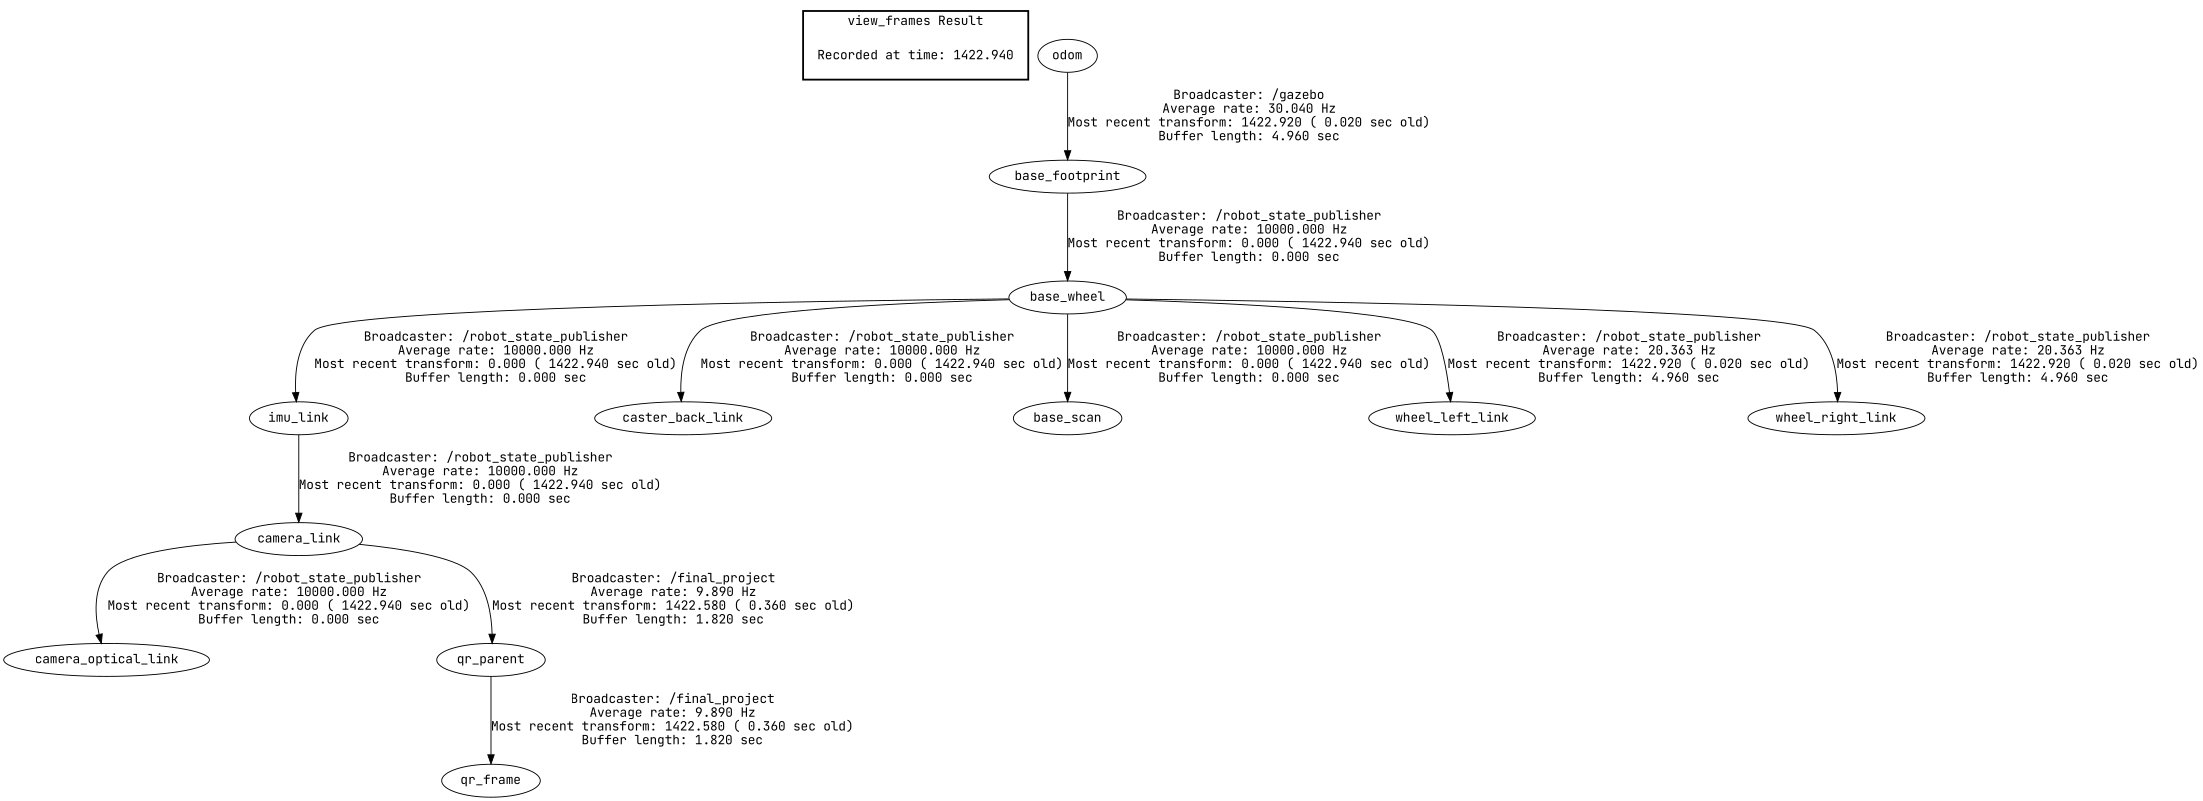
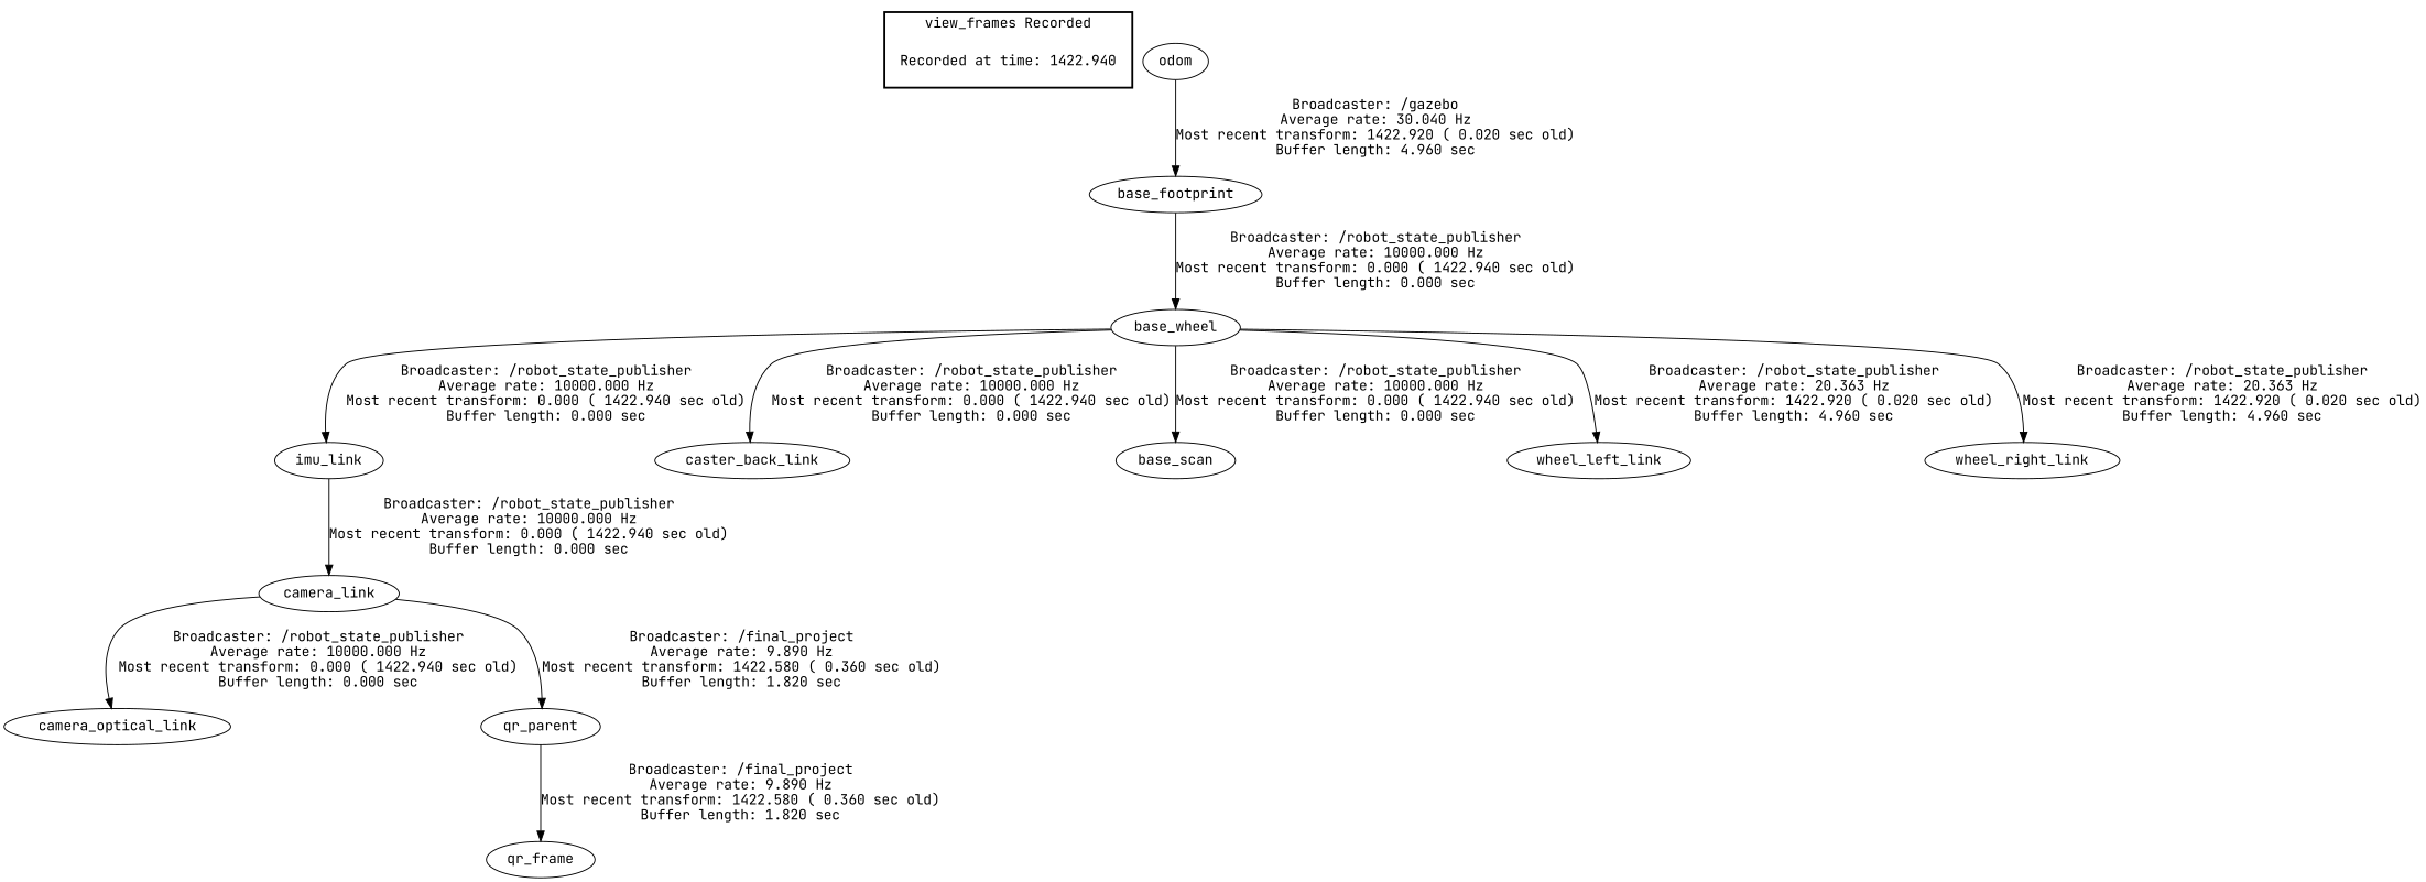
  digraph {
    fontname="JetBrains Mono"
    node [fontname="JetBrains Mono"]
    edge [fontname="JetBrains Mono"]
    "Recorded at time: 1422.940" [shape=plaintext]
    n2 [label=base_wheel]
    base_footprint
    imu_link
    caster_back_link
    base_scan
    wheel_left_link
    wheel_right_link
    camera_link
    odom
    camera_optical_link
    qr_parent
    qr_frame
    subgraph cluster_1 {
      color=black
-     label="view_frames Result"
+     label="view_frames Recorded"
      style=bold
      "Recorded at time: 1422.940"
    }
    n2 -> imu_link [label="Broadcaster: /robot_state_publisher\nAverage rate: 10000.000 Hz\nMost recent transform: 0.000 ( 1422.940 sec old)\nBuffer length: 0.000 sec\n"]
    n2 -> caster_back_link [label="Broadcaster: /robot_state_publisher\nAverage rate: 10000.000 Hz\nMost recent transform: 0.000 ( 1422.940 sec old)\nBuffer length: 0.000 sec\n"]
    n2 -> base_scan [label="Broadcaster: /robot_state_publisher\nAverage rate: 10000.000 Hz\nMost recent transform: 0.000 ( 1422.940 sec old)\nBuffer length: 0.000 sec\n"]
    n2 -> wheel_left_link [label="Broadcaster: /robot_state_publisher\nAverage rate: 20.363 Hz\nMost recent transform: 1422.920 ( 0.020 sec old)\nBuffer length: 4.960 sec\n"]
    n2 -> wheel_right_link [label="Broadcaster: /robot_state_publisher\nAverage rate: 20.363 Hz\nMost recent transform: 1422.920 ( 0.020 sec old)\nBuffer length: 4.960 sec\n"]
    base_footprint -> n2 [label="Broadcaster: /robot_state_publisher\nAverage rate: 10000.000 Hz\nMost recent transform: 0.000 ( 1422.940 sec old)\nBuffer length: 0.000 sec\n"]
    imu_link -> camera_link [label="Broadcaster: /robot_state_publisher\nAverage rate: 10000.000 Hz\nMost recent transform: 0.000 ( 1422.940 sec old)\nBuffer length: 0.000 sec\n"]
    camera_link -> camera_optical_link [label="Broadcaster: /robot_state_publisher\nAverage rate: 10000.000 Hz\nMost recent transform: 0.000 ( 1422.940 sec old)\nBuffer length: 0.000 sec\n"]
    camera_link -> qr_parent [label="Broadcaster: /final_project\nAverage rate: 9.890 Hz\nMost recent transform: 1422.580 ( 0.360 sec old)\nBuffer length: 1.820 sec\n"]
    odom -> base_footprint [label="Broadcaster: /gazebo\nAverage rate: 30.040 Hz\nMost recent transform: 1422.920 ( 0.020 sec old)\nBuffer length: 4.960 sec\n"]
    qr_parent -> qr_frame [label="Broadcaster: /final_project\nAverage rate: 9.890 Hz\nMost recent transform: 1422.580 ( 0.360 sec old)\nBuffer length: 1.820 sec\n"]
  }
